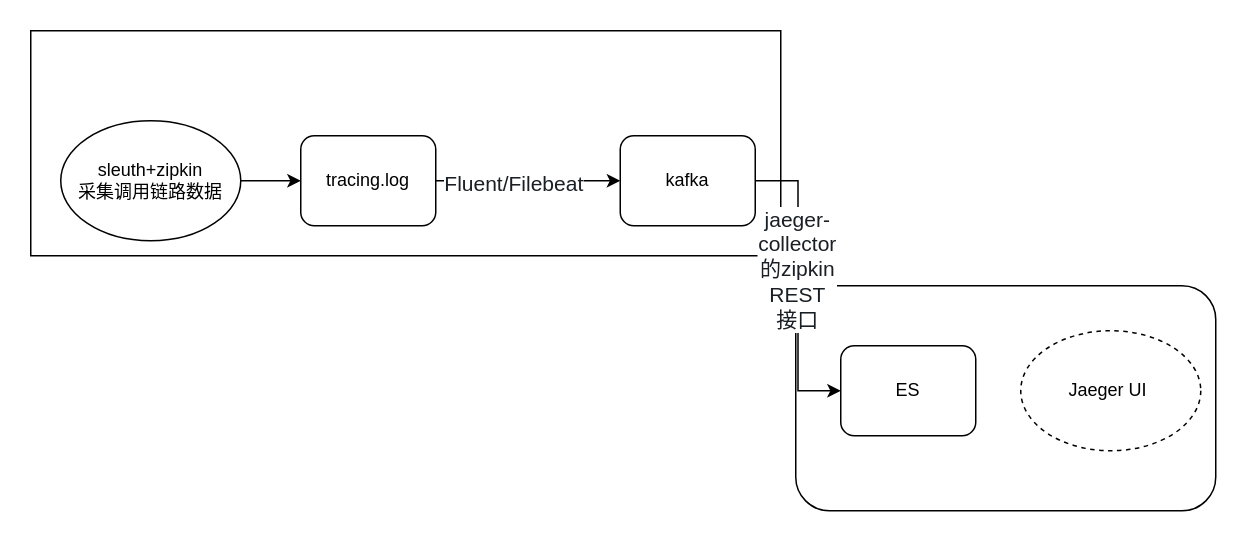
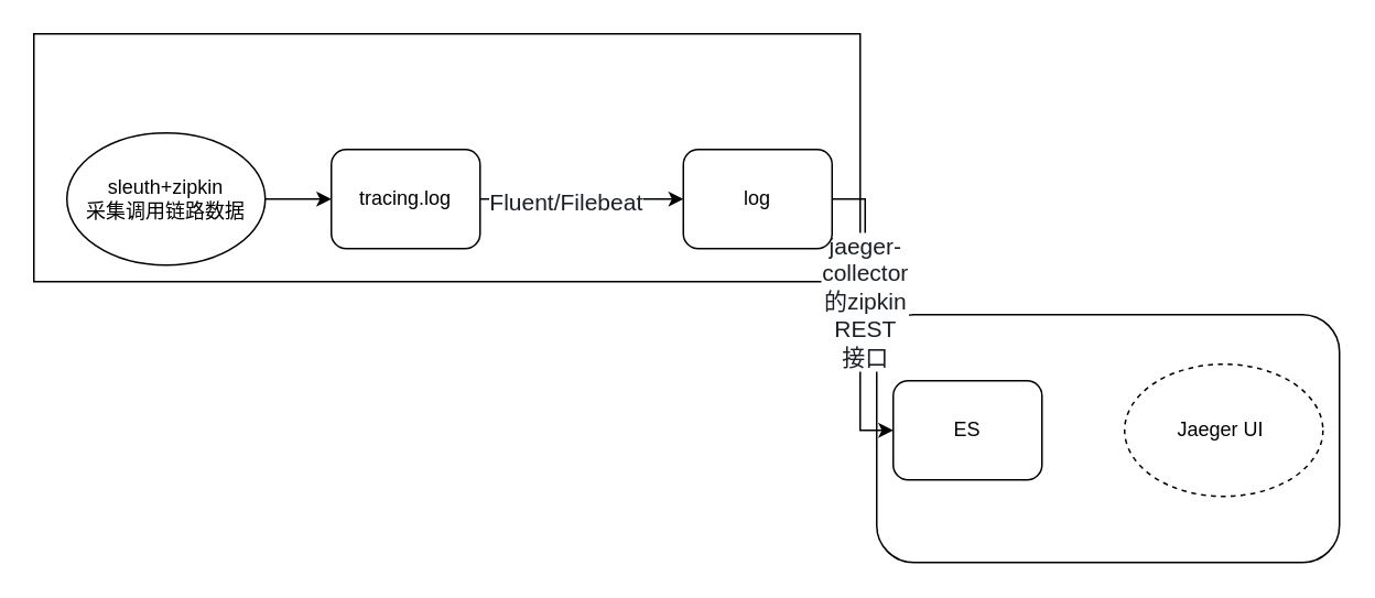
  <mxCell id="0" />
  <mxCell id="1" parent="0" />
  <mxCell id="2" value="" style="rounded=1;whiteSpace=wrap;html=1;" vertex="1" parent="1"><mxGeometry x="530" y="190" width="280" height="150" as="geometry" /></mxCell>
  <mxCell id="3" value="" style="rounded=0;whiteSpace=wrap;html=1;" vertex="1" parent="1"><mxGeometry x="20" y="20" width="500" height="150" as="geometry" /></mxCell>
  <mxCell id="4" style="edgeStyle=orthogonalEdgeStyle;rounded=0;orthogonalLoop=1;jettySize=auto;html=1;exitX=1;exitY=0.5;exitDx=0;exitDy=0;entryX=0;entryY=0.5;entryDx=0;entryDy=0;" edge="1" parent="1" source="6" target="9"><mxGeometry relative="1" as="geometry" /></mxCell>
  <mxCell id="5" value="&lt;span style=&quot;color: rgb(25 , 31 , 37) ; font-family: , , &amp;#34;pingfang sc&amp;#34; , &amp;#34;hiragino sans gb&amp;#34; , &amp;#34;segoe ui&amp;#34; , , &amp;#34;roboto&amp;#34; , &amp;#34;droid sans&amp;#34; , &amp;#34;helvetica neue&amp;#34; , sans-serif ; font-size: 14px ; text-align: left ; white-space: pre-wrap&quot;&gt;Fluent/Filebeat&lt;/span&gt;" style="text;html=1;resizable=0;points=[];align=center;verticalAlign=middle;labelBackgroundColor=#ffffff;" vertex="1" connectable="0" parent="4"><mxGeometry x="-0.167" y="-1" relative="1" as="geometry"><mxPoint as="offset" /></mxGeometry></mxCell>
  <mxCell id="6" value="tracing.log" style="rounded=1;whiteSpace=wrap;html=1;" vertex="1" parent="1"><mxGeometry x="200" y="90" width="90" height="60" as="geometry" /></mxCell>
  <mxCell id="7" style="edgeStyle=orthogonalEdgeStyle;rounded=0;orthogonalLoop=1;jettySize=auto;html=1;exitX=1;exitY=0.5;exitDx=0;exitDy=0;entryX=0;entryY=0.5;entryDx=0;entryDy=0;" edge="1" parent="1" source="9" target="10"><mxGeometry relative="1" as="geometry" /></mxCell>
  <mxCell id="8" value="&lt;span style=&quot;color: rgb(25 , 31 , 37) ; font-family: , , &amp;#34;pingfang sc&amp;#34; , &amp;#34;hiragino sans gb&amp;#34; , &amp;#34;segoe ui&amp;#34; , , &amp;#34;roboto&amp;#34; , &amp;#34;droid sans&amp;#34; , &amp;#34;helvetica neue&amp;#34; , sans-serif ; font-size: 14px ; text-align: left ; white-space: pre-wrap&quot;&gt;jaeger-collector的zipkin REST 接口&lt;/span&gt;" style="text;html=1;resizable=0;points=[];align=center;verticalAlign=middle;labelBackgroundColor=#ffffff;" vertex="1" connectable="0" parent="7"><mxGeometry x="-0.114" y="-1" relative="1" as="geometry"><mxPoint as="offset" /></mxGeometry></mxCell>
- <mxCell id="9" value="kafka" style="rounded=1;whiteSpace=wrap;html=1;" vertex="1" parent="1"><mxGeometry x="413" y="90" width="90" height="60" as="geometry" /></mxCell>
- <mxCell id="10" value="ES" style="rounded=1;whiteSpace=wrap;html=1;" vertex="1" parent="1"><mxGeometry x="560" y="230" width="90" height="60" as="geometry" /></mxCell>
+ <mxCell id="9" value="log" style="rounded=1;whiteSpace=wrap;html=1;" vertex="1" parent="1"><mxGeometry x="413" y="90" width="90" height="60" as="geometry" /></mxCell>
+ <mxCell id="10" value="ES" style="rounded=1;whiteSpace=wrap;html=1;" vertex="1" parent="1"><mxGeometry x="540" y="230" width="90" height="60" as="geometry" /></mxCell>
  <mxCell id="11" style="edgeStyle=orthogonalEdgeStyle;rounded=0;orthogonalLoop=1;jettySize=auto;html=1;entryX=0;entryY=0.5;entryDx=0;entryDy=0;" edge="1" parent="1" source="12" target="6"><mxGeometry relative="1" as="geometry" /></mxCell>
  <mxCell id="12" value="&lt;span style=&quot;white-space: normal&quot;&gt;sleuth+zipkin&lt;/span&gt;&lt;br style=&quot;white-space: normal&quot;&gt;&lt;span style=&quot;white-space: normal&quot;&gt;采集调用链路数据&lt;/span&gt;" style="ellipse;whiteSpace=wrap;html=1;" vertex="1" parent="1"><mxGeometry x="40" y="80" width="120" height="80" as="geometry" /></mxCell>
  <mxCell id="13" value="Jaeger UI&amp;nbsp;" style="ellipse;whiteSpace=wrap;html=1;dashed=1;" vertex="1" parent="1"><mxGeometry x="680" y="220" width="120" height="80" as="geometry" /></mxCell>
